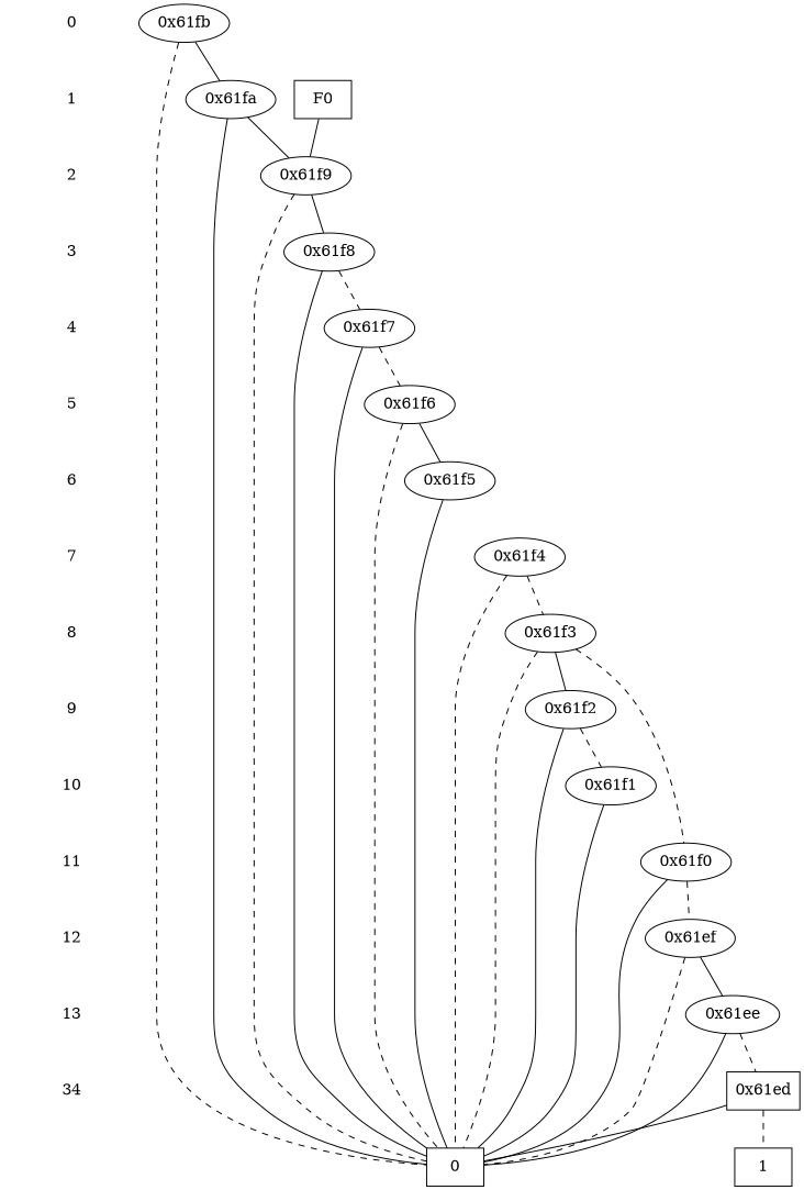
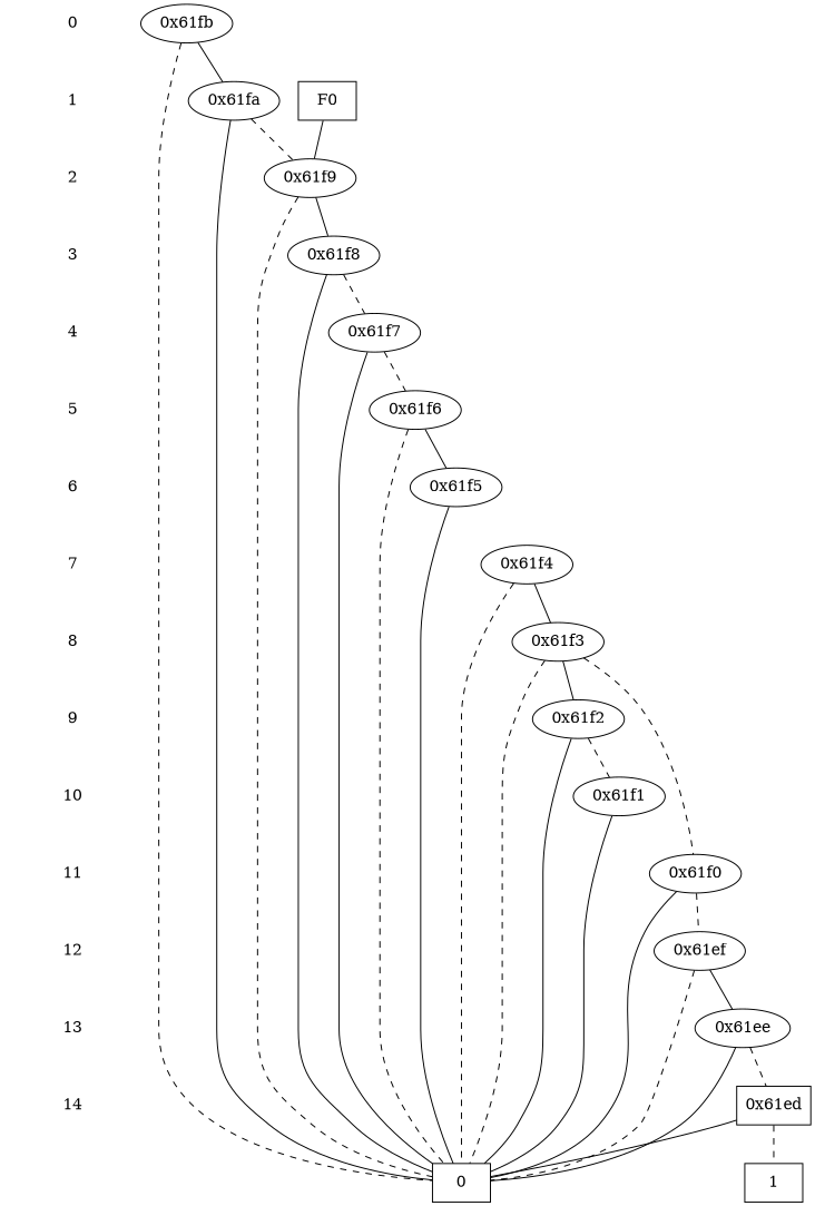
  digraph {
    node [shape=plaintext]
    edge [dir=none]
    "CONST NODES" [style=invis]
    " 0 "
    " 1 "
    " 2 "
    " 3 "
    " 4 "
    " 5 "
    " 6 "
    " 7 "
    " 8 "
    " 9 "
    " 10 "
    " 11 "
    " 12 "
    " 13 "
-   " 14 " [label=34]
+   " 14 "
    F0 [shape=box]
    "0x61fb" [shape=""]
    "0x61fa" [shape=""]
    "0x61f9" [shape=""]
    "0x61f8" [shape=""]
    "0x61f7" [shape=""]
    "0x61f6" [shape=""]
    "0x61f5" [shape=""]
    "0x61f4" [shape=""]
    "0x61f3" [shape=""]
    "0x61f2" [shape=""]
    "0x61f1" [shape=""]
    "0x61f0" [shape=""]
    "0x61ef" [shape=""]
    "0x61ee" [shape=""]
    "0x61ed" [shape=box]
    n33 [label=0 shape=box]
    n34 [label=1 shape=box]
    subgraph sub_1 {
      "CONST NODES"
      " 0 "
      " 1 "
      " 2 "
      " 3 "
      " 4 "
      " 5 "
      " 6 "
      " 7 "
      " 8 "
      " 9 "
      " 10 "
      " 11 "
      " 12 "
      " 13 "
      " 14 "
    }
    subgraph sub_2 {
      rank=same
      F0
    }
    subgraph sub_3 {
      rank=same
      " 0 "
      "0x61fb"
    }
    subgraph sub_4 {
      rank=same
      " 1 "
      "0x61fa"
    }
    subgraph sub_5 {
      rank=same
      " 2 "
      "0x61f9"
    }
    subgraph sub_6 {
      rank=same
      " 3 "
      "0x61f8"
    }
    subgraph sub_7 {
      rank=same
      " 4 "
      "0x61f7"
    }
    subgraph sub_8 {
      rank=same
      " 5 "
      "0x61f6"
    }
    subgraph sub_9 {
      rank=same
      " 6 "
      "0x61f5"
    }
    subgraph sub_10 {
      rank=same
      " 7 "
      "0x61f4"
    }
    subgraph sub_11 {
      rank=same
      " 8 "
      "0x61f3"
    }
    subgraph sub_12 {
      rank=same
      " 9 "
      "0x61f2"
    }
    subgraph sub_13 {
      rank=same
      " 10 "
      "0x61f1"
    }
    subgraph sub_14 {
      rank=same
      " 11 "
      "0x61f0"
    }
    subgraph sub_15 {
      rank=same
      " 12 "
      "0x61ef"
    }
    subgraph sub_16 {
      rank=same
      " 13 "
      "0x61ee"
    }
    subgraph sub_17 {
      rank=same
      " 14 "
      "0x61ed"
    }
    subgraph sub_18 {
      rank=same
      "CONST NODES"
      subgraph sub_19 {
        rank=same
        n33
        n34
      }
    }
    " 0 " -> " 1 " [style=invis]
    " 1 " -> " 2 " [style=invis]
    " 2 " -> " 3 " [style=invis]
    " 3 " -> " 4 " [style=invis]
    " 4 " -> " 5 " [style=invis]
    " 5 " -> " 6 " [style=invis]
    " 6 " -> " 7 " [style=invis]
    " 7 " -> " 8 " [style=invis]
    " 8 " -> " 9 " [style=invis]
    " 9 " -> " 10 " [style=invis]
    " 10 " -> " 11 " [style=invis]
    " 11 " -> " 12 " [style=invis]
    " 12 " -> " 13 " [style=invis]
    " 13 " -> " 14 " [style=invis]
    " 14 " -> "CONST NODES" [style=invis]
    F0 -> "0x61f9" [style=solid]
    "0x61fb" -> "0x61fa"
    "0x61fb" -> n33 [style=dashed]
-   "0x61fa" -> "0x61f9" [style=solid]
+   "0x61fa" -> "0x61f9" [style=dashed]
    "0x61fa" -> n33
    "0x61f9" -> "0x61f8"
    "0x61f9" -> n33 [style=dashed]
    "0x61f8" -> "0x61f7" [style=dashed]
    "0x61f8" -> n33
    "0x61f7" -> "0x61f6" [style=dashed]
    "0x61f7" -> n33
    "0x61f6" -> "0x61f5"
    "0x61f6" -> n33 [style=dashed]
    "0x61f5" -> n33
-   "0x61f4" -> "0x61f3" [style=dashed]
+   "0x61f4" -> "0x61f3"
    "0x61f4" -> n33 [style=dashed]
    "0x61f3" -> "0x61f2"
    "0x61f3" -> "0x61f0" [style=dashed]
    "0x61f3" -> n33 [style=dashed]
    "0x61f2" -> "0x61f1" [style=dashed]
    "0x61f2" -> n33
    "0x61f1" -> n33
    "0x61f0" -> "0x61ef" [style=dashed]
    "0x61f0" -> n33
    "0x61ef" -> "0x61ee"
    "0x61ef" -> n33 [style=dashed]
    "0x61ee" -> "0x61ed" [style=dashed]
    "0x61ee" -> n33
    "0x61ed" -> n33
    "0x61ed" -> n34 [style=dashed]
  }
